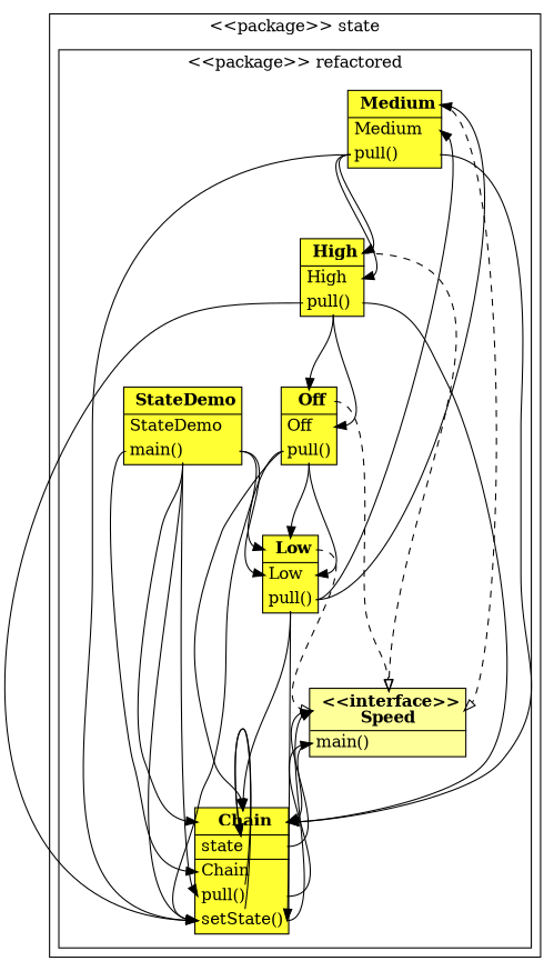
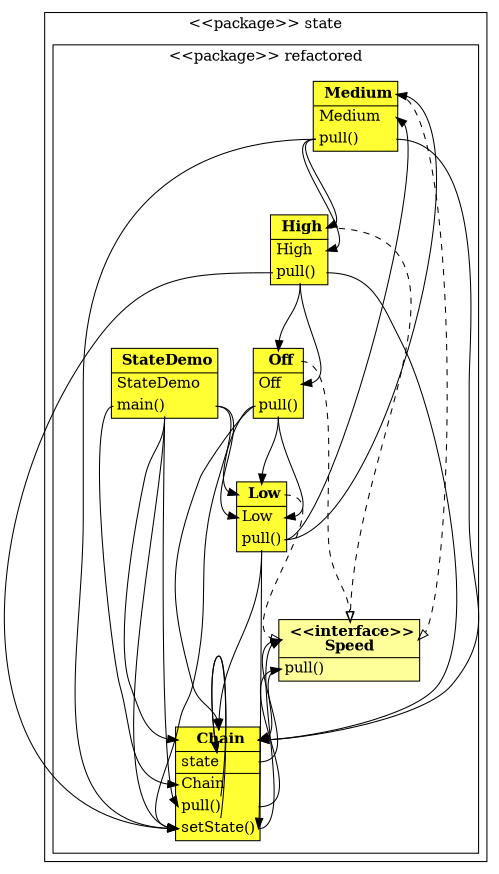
  digraph {
    compound=true
    rankdir=TB
    ranksep=equally
    node [shape=none]
    edge [arrowhead=normal color=black headport=2 penwidth=1 style=solid tailport=8]
    n1 [label=<<TABLE BGCOLOR="#FFFF33"> <TR> <TD PORT="12" BORDER="0"> <FONT COLOR="black"><B>Medium</B></FONT></TD></TR> <HR/><TR><TD PORT="14" ALIGN="LEFT" BORDER="0"><FONT COLOR="black">Medium</FONT></TD></TR> <TR><TD PORT="13" ALIGN="LEFT" BORDER="0"><FONT COLOR="black">pull()</FONT></TD></TR> </TABLE>>]
    n2 [label=<<TABLE BGCOLOR="#FFFF33"> <TR> <TD PORT="22" BORDER="0"> <FONT COLOR="black"><B>StateDemo</B></FONT></TD></TR> <HR/><TR><TD PORT="23" ALIGN="LEFT" BORDER="0"><FONT COLOR="black">StateDemo</FONT></TD></TR> <TR><TD PORT="8" ALIGN="LEFT" BORDER="0"><FONT COLOR="black">main()</FONT></TD></TR> </TABLE>>]
-   n3 [label=<<TABLE BGCOLOR="#FFFF99"> <TR> <TD PORT="2" BORDER="0"> <FONT COLOR="black"><B>&lt;&lt;interface&gt;&gt;<BR/>Speed</B></FONT></TD></TR> <HR/><TR><TD PORT="5" ALIGN="LEFT" BORDER="0"><FONT COLOR="black">main()</FONT></TD></TR> </TABLE>>]
+   n3 [label=<<TABLE BGCOLOR="#FFFF99"> <TR> <TD PORT="2" BORDER="0"> <FONT COLOR="black"><B>&lt;&lt;interface&gt;&gt;<BR/>Speed</B></FONT></TD></TR> <HR/><TR><TD PORT="5" ALIGN="LEFT" BORDER="0"><FONT COLOR="black">pull()</FONT></TD></TR> </TABLE>>]
    n4 [label=<<TABLE BGCOLOR="#FFFF33"> <TR> <TD PORT="18" BORDER="0"> <FONT COLOR="black"><B>Off</B></FONT></TD></TR> <HR/><TR><TD PORT="19" ALIGN="LEFT" BORDER="0"><FONT COLOR="black">Off</FONT></TD></TR> <TR><TD PORT="9" ALIGN="LEFT" BORDER="0"><FONT COLOR="black">pull()</FONT></TD></TR> </TABLE>>]
    n5 [label=<<TABLE BGCOLOR="#FFFF33"> <TR> <TD PORT="20" BORDER="0"> <FONT COLOR="black"><B>Chain</B></FONT></TD></TR> <HR/><TR><TD PORT="3" ALIGN="LEFT" BORDER="0"><FONT COLOR="black">state</FONT></TD></TR> <HR/><TR><TD PORT="21" ALIGN="LEFT" BORDER="0"><FONT COLOR="black">Chain</FONT></TD></TR> <TR><TD PORT="6" ALIGN="LEFT" BORDER="0"><FONT COLOR="black">pull()</FONT></TD></TR> <TR><TD PORT="4" ALIGN="LEFT" BORDER="0"><FONT COLOR="black">setState()</FONT></TD></TR> </TABLE>>]
    n6 [label=<<TABLE BGCOLOR="#FFFF33"> <TR> <TD PORT="7" BORDER="0"> <FONT COLOR="black"><B>Low</B></FONT></TD></TR> <HR/><TR><TD PORT="11" ALIGN="LEFT" BORDER="0"><FONT COLOR="black">Low</FONT></TD></TR> <TR><TD PORT="10" ALIGN="LEFT" BORDER="0"><FONT COLOR="black">pull()</FONT></TD></TR> </TABLE>>]
    n7 [label=<<TABLE BGCOLOR="#FFFF33"> <TR> <TD PORT="15" BORDER="0"> <FONT COLOR="black"><B>High</B></FONT></TD></TR> <HR/><TR><TD PORT="17" ALIGN="LEFT" BORDER="0"><FONT COLOR="black">High</FONT></TD></TR> <TR><TD PORT="16" ALIGN="LEFT" BORDER="0"><FONT COLOR="black">pull()</FONT></TD></TR> </TABLE>>]
    subgraph cluster_1 {
      label=<<FONT COLOR="black">&lt;&lt;package&gt;&gt; state</FONT>>
      subgraph cluster_2 {
        label=<<FONT COLOR="black">&lt;&lt;package&gt;&gt; refactored</FONT>>
        n1
        n2
        n3
        n4
        n5
        n6
        n7
      }
    }
    n1 -> n3 [arrowhead=empty style=dashed tailport=12]
    n1 -> n5 [headport=4 tailport=13]
    n1 -> n5 [headport=20 tailport=13]
    n1 -> n7 [headport=15 tailport=13]
    n1 -> n7 [headport=17 tailport=13]
    n2 -> n5 [headport=21]
    n2 -> n5 [headport=4]
    n2 -> n5 [headport=6]
    n2 -> n5 [headport=20]
    n2 -> n6 [headport=11]
    n2 -> n6 [headport=7]
    n3 -> n5 [headport=20 tailport=5]
    n4 -> n3 [arrowhead=empty style=dashed tailport=18]
    n4 -> n5 [headport=4 tailport=9]
    n4 -> n5 [headport=20 tailport=9]
    n4 -> n6 [headport=11 tailport=9]
    n4 -> n6 [headport=7 tailport=9]
    n5 -> n3 [tailport=4]
    n5 -> n3 [headport=5 tailport=6]
    n5 -> n3 [tailport=3]
    n5 -> n5 [headport=3 tailport=4]
    n5 -> n5 [headport=3 tailport=6]
    n6 -> n1 [headport=12 tailport=10]
    n6 -> n1 [headport=14 tailport=10]
    n6 -> n3 [arrowhead=empty style=dashed tailport=7]
    n6 -> n5 [headport=4 tailport=10]
    n6 -> n5 [headport=20 tailport=10]
    n7 -> n3 [arrowhead=empty style=dashed tailport=15]
    n7 -> n4 [headport=18 tailport=16]
    n7 -> n4 [headport=19 tailport=16]
    n7 -> n5 [headport=4 tailport=16]
    n7 -> n5 [headport=20 tailport=16]
  }
